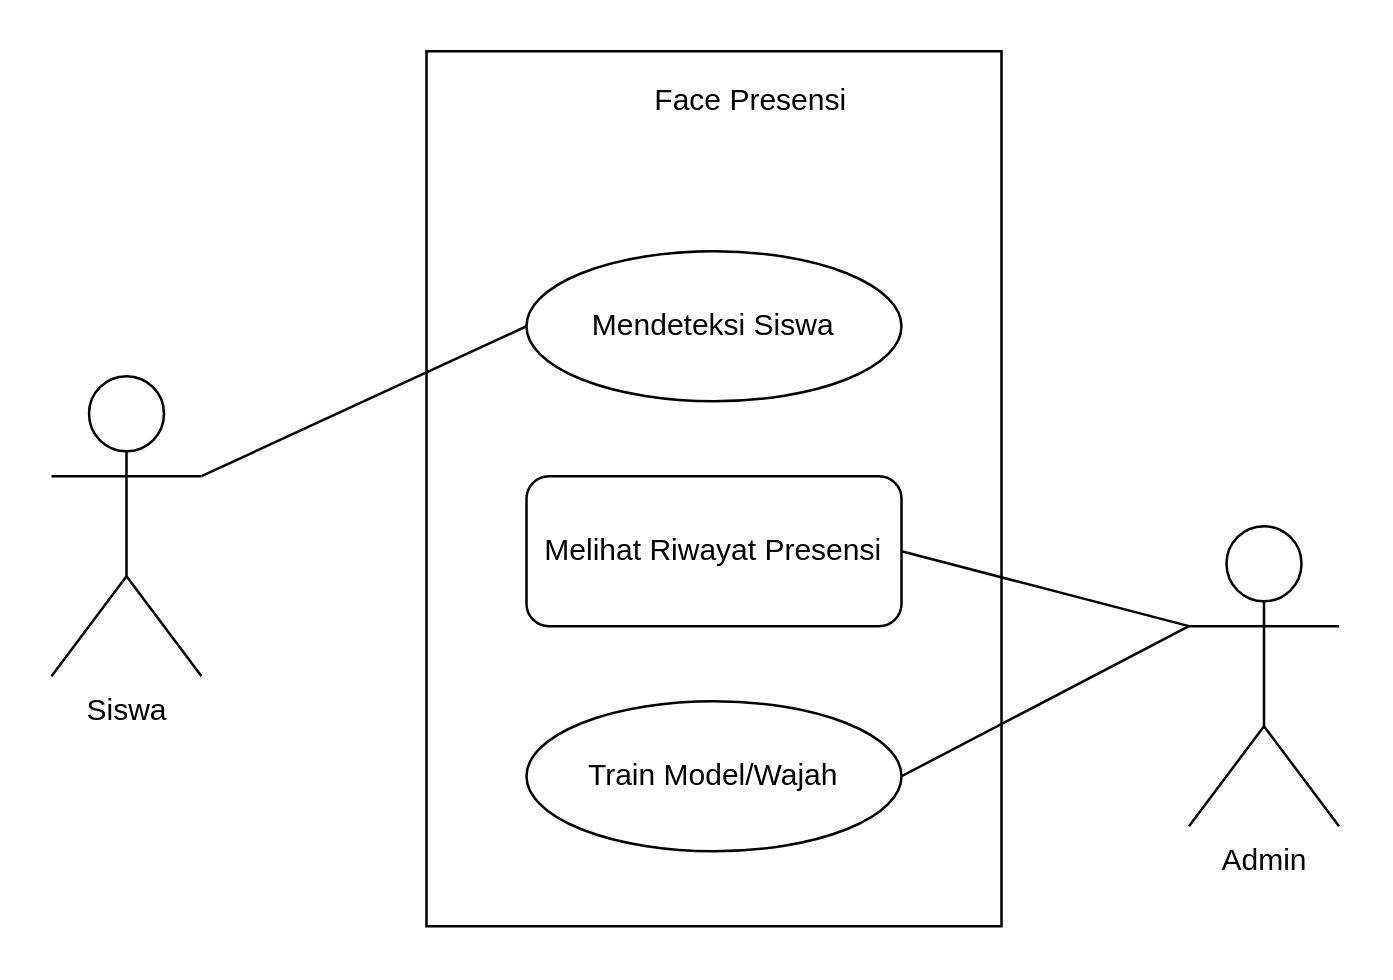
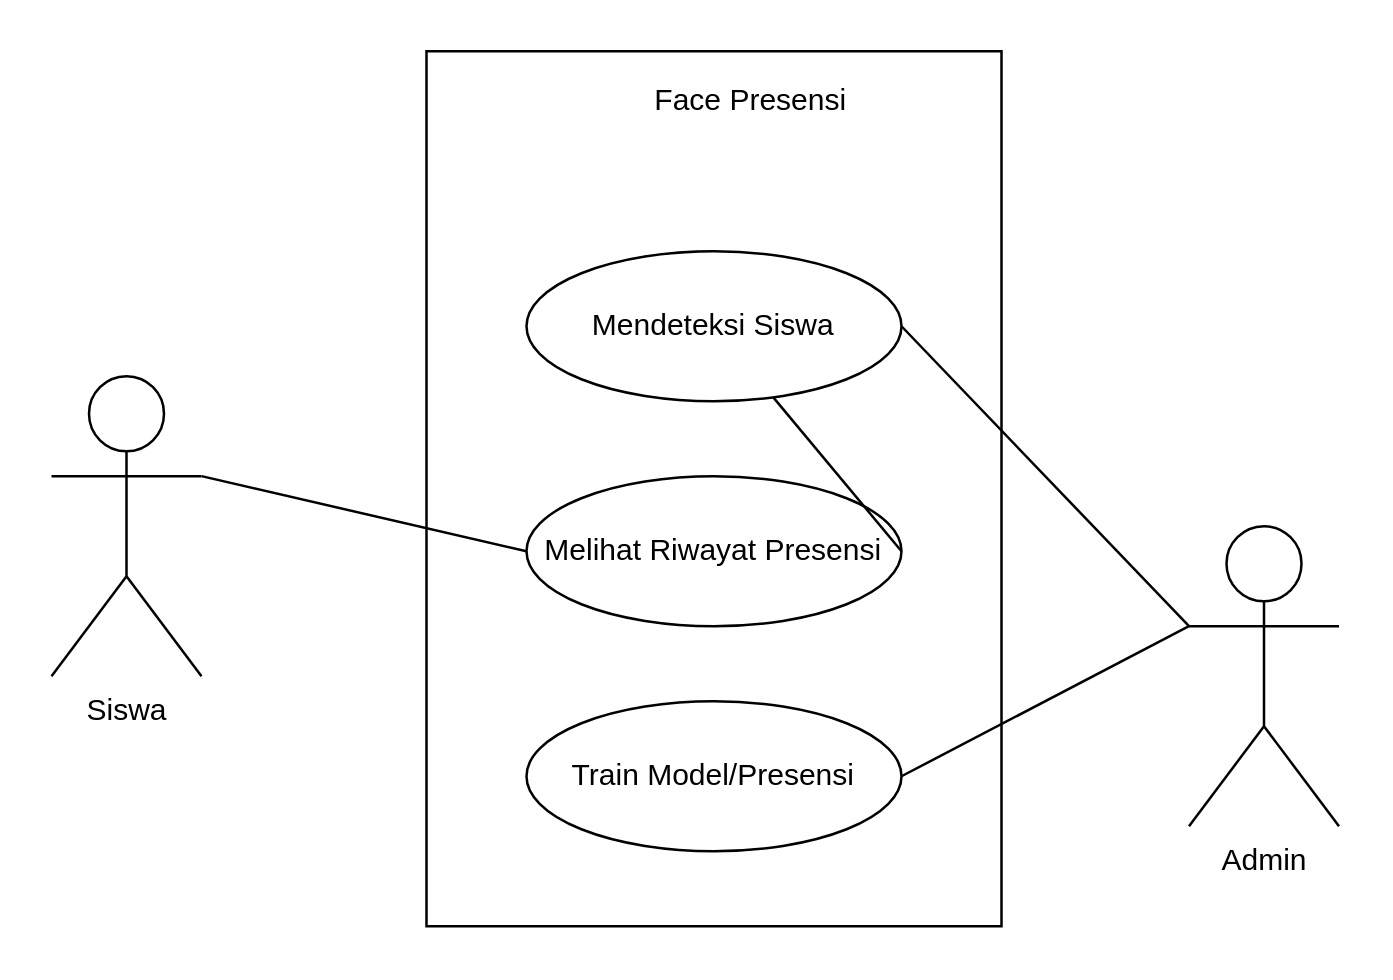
  <mxCell id="0" />
  <mxCell id="1" parent="0" />
  <mxCell id="2" value="" style="rounded=0;whiteSpace=wrap;html=1;" vertex="1" parent="1"><mxGeometry x="170" y="20" width="230" height="350" as="geometry" /></mxCell>
  <mxCell id="3" value="Siswa" style="shape=umlActor;verticalLabelPosition=bottom;verticalAlign=top;html=1;outlineConnect=0;" vertex="1" parent="1"><mxGeometry x="20" y="150" width="60" height="120" as="geometry" /></mxCell>
  <mxCell id="4" value="Admin" style="shape=umlActor;verticalLabelPosition=bottom;verticalAlign=top;html=1;outlineConnect=0;" vertex="1" parent="1"><mxGeometry x="475" y="210" width="60" height="120" as="geometry" /></mxCell>
  <mxCell id="5" value="Face Presensi" style="text;html=1;align=center;verticalAlign=middle;whiteSpace=wrap;rounded=0;" vertex="1" parent="1"><mxGeometry x="250" y="25" width="100" height="30" as="geometry" /></mxCell>
  <mxCell id="6" value="Mendeteksi Siswa" style="ellipse;whiteSpace=wrap;html=1;" vertex="1" parent="1"><mxGeometry x="210" y="100" width="150" height="60" as="geometry" /></mxCell>
- <mxCell id="7" value="Melihat Riwayat Presensi" style="whiteSpace=wrap;html=1;rounded=1;" vertex="1" parent="1"><mxGeometry x="210" y="190" width="150" height="60" as="geometry" /></mxCell>
- <mxCell id="8" value="Train Model/Wajah" style="ellipse;whiteSpace=wrap;html=1;" vertex="1" parent="1"><mxGeometry x="210" y="280" width="150" height="60" as="geometry" /></mxCell>
- <mxCell id="9" value="" style="endArrow=none;html=1;rounded=0;exitX=1;exitY=0.333;exitDx=0;exitDy=0;exitPerimeter=0;entryX=0;entryY=0.5;entryDx=0;entryDy=0;" edge="1" parent="1" source="3" target="6"><mxGeometry width="50" height="50" relative="1" as="geometry"><mxPoint x="270" y="250" as="sourcePoint" /><mxPoint x="320" y="200" as="targetPoint" /></mxGeometry></mxCell>
- <mxCell id="12" value="" style="endArrow=none;html=1;rounded=0;entryX=0;entryY=0.333;entryDx=0;entryDy=0;entryPerimeter=0;exitX=1;exitY=0.5;exitDx=0;exitDy=0;" edge="1" parent="1" source="7" target="4"><mxGeometry width="50" height="50" relative="1" as="geometry"><mxPoint x="270" y="250" as="sourcePoint" /><mxPoint x="320" y="200" as="targetPoint" /></mxGeometry></mxCell>
+ <mxCell id="7" value="Melihat Riwayat Presensi" style="ellipse;whiteSpace=wrap;html=1;" vertex="1" parent="1"><mxGeometry x="210" y="190" width="150" height="60" as="geometry" /></mxCell>
+ <mxCell id="8" value="Train Model/Presensi" style="ellipse;whiteSpace=wrap;html=1;" vertex="1" parent="1"><mxGeometry x="210" y="280" width="150" height="60" as="geometry" /></mxCell>
+ <mxCell id="10" value="" style="endArrow=none;html=1;rounded=0;exitX=1;exitY=0.333;exitDx=0;exitDy=0;exitPerimeter=0;entryX=0;entryY=0.5;entryDx=0;entryDy=0;" edge="1" parent="1" source="3" target="7"><mxGeometry width="50" height="50" relative="1" as="geometry"><mxPoint x="270" y="250" as="sourcePoint" /><mxPoint x="320" y="200" as="targetPoint" /></mxGeometry></mxCell>
+ <mxCell id="11" value="" style="endArrow=none;html=1;rounded=0;entryX=0;entryY=0.333;entryDx=0;entryDy=0;entryPerimeter=0;exitX=1;exitY=0.5;exitDx=0;exitDy=0;" edge="1" parent="1" source="6" target="4"><mxGeometry width="50" height="50" relative="1" as="geometry"><mxPoint x="270" y="250" as="sourcePoint" /><mxPoint x="320" y="200" as="targetPoint" /></mxGeometry></mxCell>
+ <mxCell id="12" value="" style="endArrow=none;html=1;rounded=0;exitX=1;exitY=0.5;exitDx=0;exitDy=0;" edge="1" parent="1" source="7" target="6"><mxGeometry width="50" height="50" relative="1" as="geometry"><mxPoint x="270" y="250" as="sourcePoint" /><mxPoint x="320" y="200" as="targetPoint" /></mxGeometry></mxCell>
  <mxCell id="13" value="" style="endArrow=none;html=1;rounded=0;exitX=1;exitY=0.5;exitDx=0;exitDy=0;entryX=0;entryY=0.333;entryDx=0;entryDy=0;entryPerimeter=0;" edge="1" parent="1" source="8" target="4"><mxGeometry width="50" height="50" relative="1" as="geometry"><mxPoint x="270" y="230" as="sourcePoint" /><mxPoint x="440" y="180" as="targetPoint" /></mxGeometry></mxCell>
